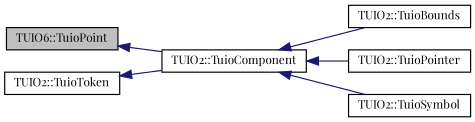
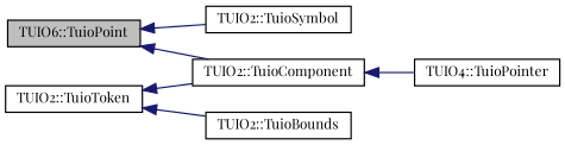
  digraph {
    fontname="Playfair Display"
    rankdir=LR
    node [color=black fillcolor=white fontname="Playfair Display" fontsize=10 shape=record style=filled]
    edge [color=midnightblue dir=back fontname="Playfair Display" fontsize=10 labelfontname=Helvetica labelfontsize=10 style=solid]
    n1 [fillcolor=grey75 fontcolor=black height=0.2 label="TUIO6::TuioPoint" width=0.4]
    n2 [height=0.2 label="TUIO2::TuioComponent" width=0.4]
    n3 [height=0.2 label="TUIO2::TuioBounds" width=0.4]
-   n4 [height=0.2 label="TUIO2::TuioPointer" width=0.4]
+   n4 [height=0.2 label="TUIO4::TuioPointer" width=0.4]
    n5 [height=0.2 label="TUIO2::TuioSymbol" width=0.4]
    n6 [height=0.2 label="TUIO2::TuioToken" width=0.4]
    n1 -> n2
-   n2 -> n3
+   n6 -> n3
    n2 -> n4
-   n2 -> n5
+   n1 -> n5
    n6 -> n2
  }
